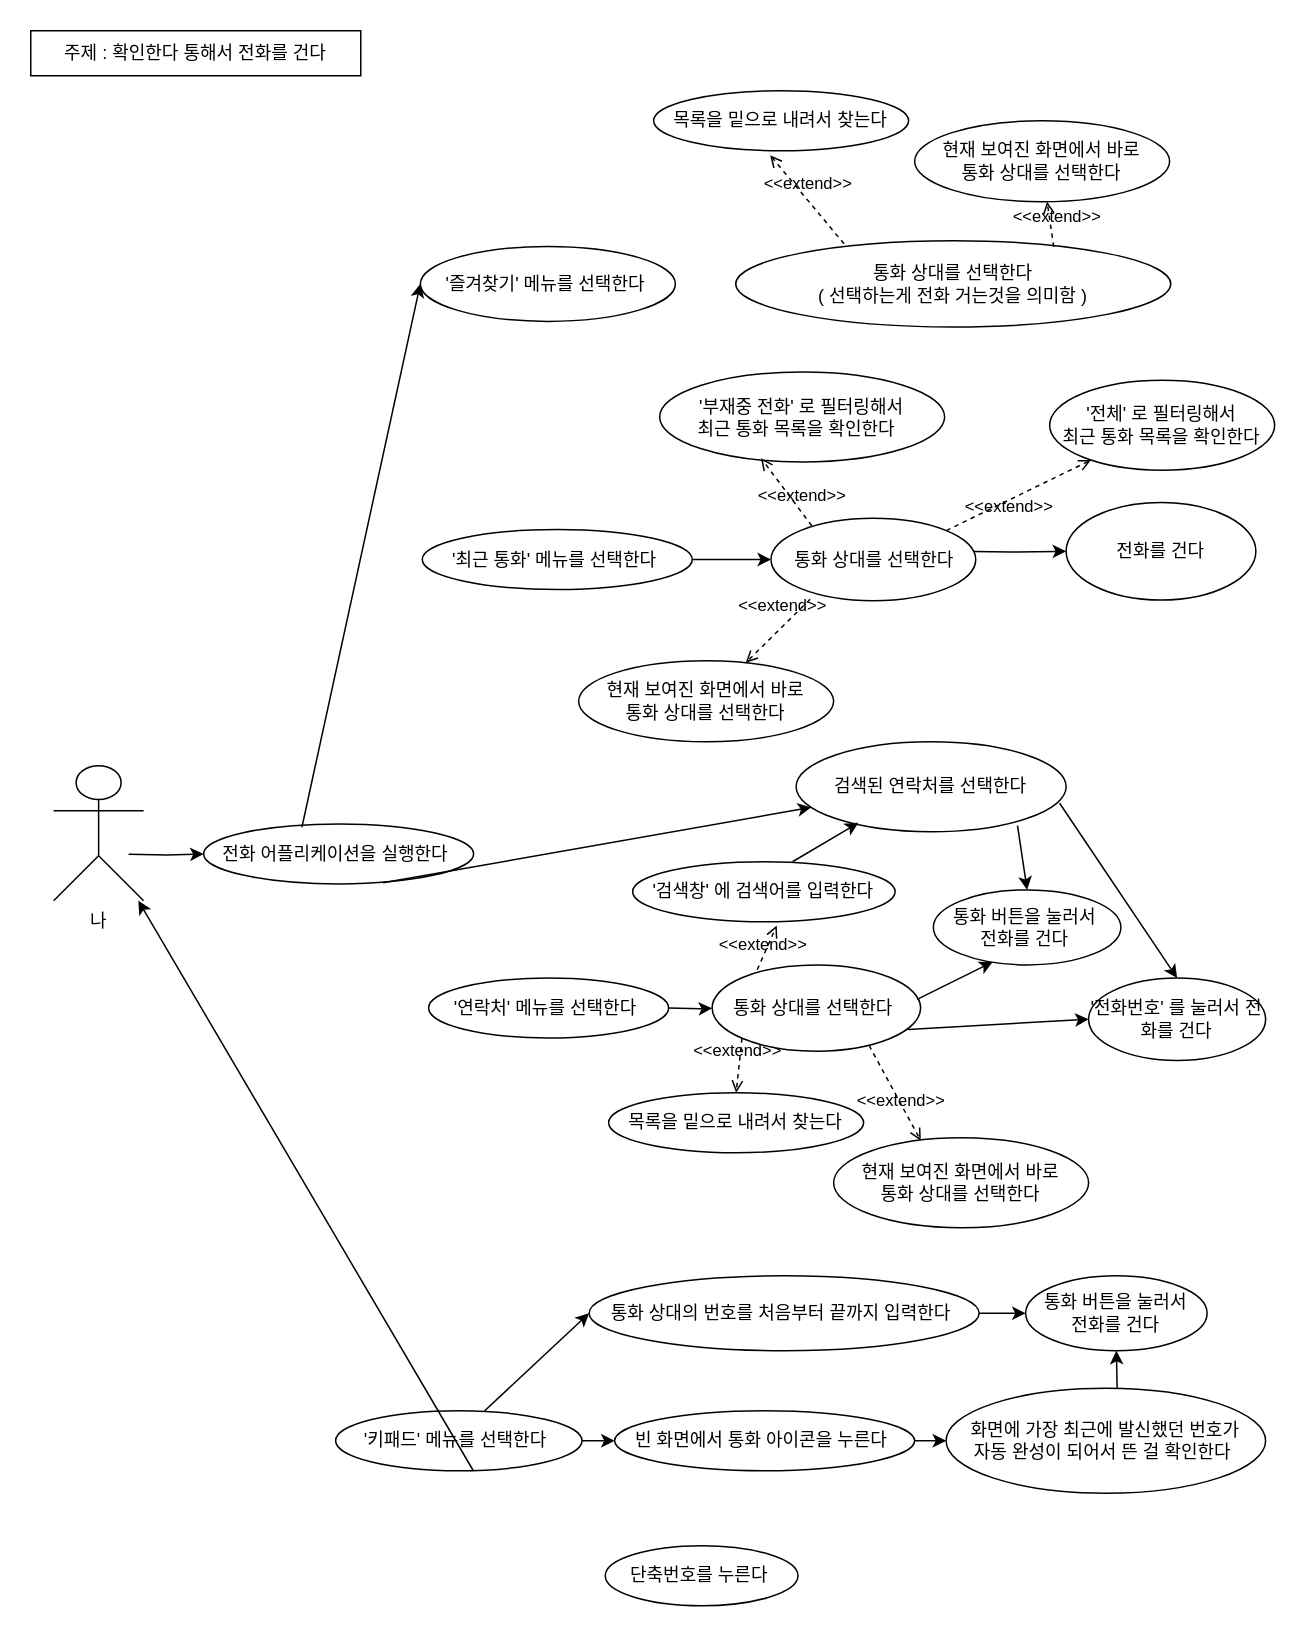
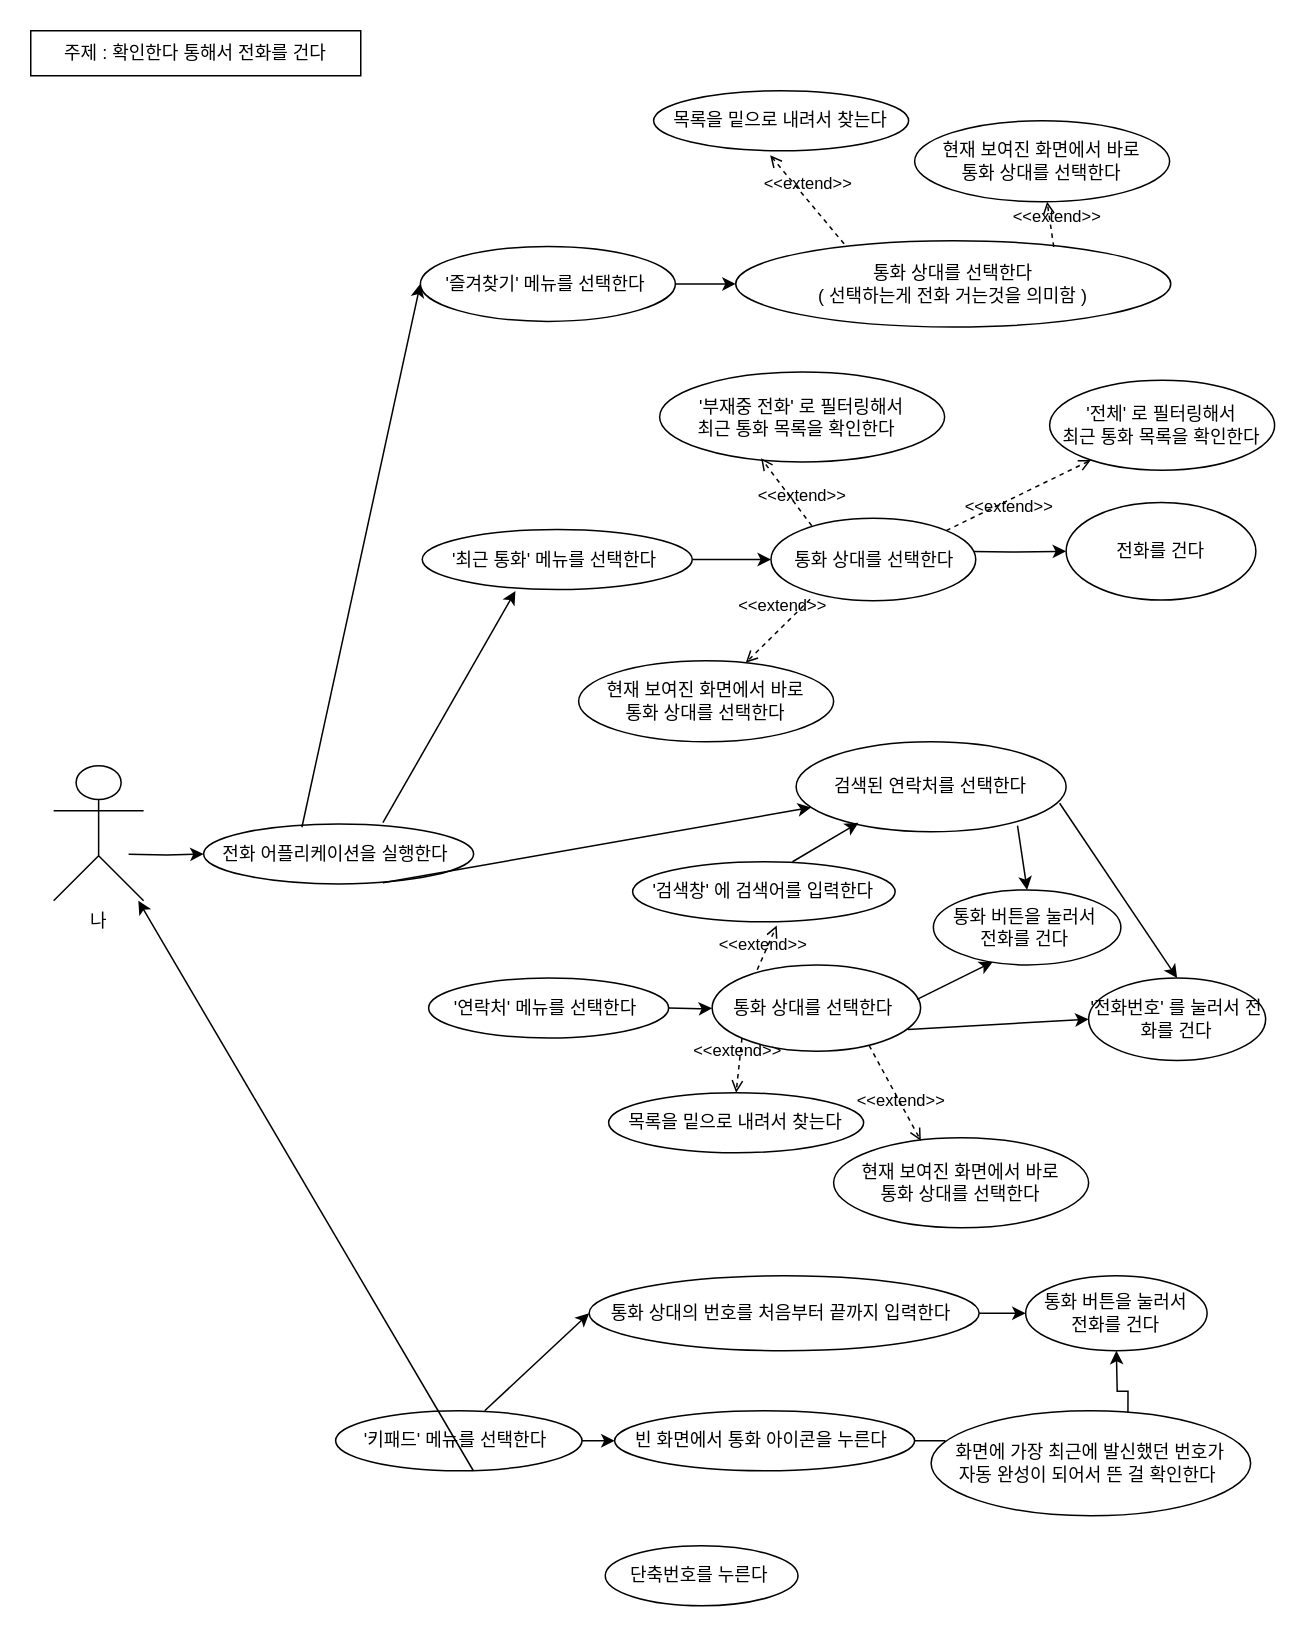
  <mxCell id="0" />
  <mxCell id="1" parent="0" />
  <mxCell id="2" value="" style="edgeStyle=orthogonalEdgeStyle;rounded=0;orthogonalLoop=1;jettySize=auto;html=1;" edge="1" parent="1" target="3"><mxGeometry relative="1" as="geometry"><mxPoint x="85.25" y="569" as="sourcePoint" /></mxGeometry></mxCell>
  <mxCell id="3" value="전화 어플리케이션을 실행한다&amp;nbsp;" style="ellipse;whiteSpace=wrap;html=1;" vertex="1" parent="1"><mxGeometry x="135.25" y="548.75" width="180" height="40" as="geometry" /></mxCell>
+ <mxCell id="4" value="" style="edgeStyle=orthogonalEdgeStyle;rounded=0;orthogonalLoop=1;jettySize=auto;html=1;" edge="1" parent="1" source="5" target="47"><mxGeometry relative="1" as="geometry" /></mxCell>
  <mxCell id="5" value="'즐겨찾기' 메뉴를 선택한다&amp;nbsp;" style="ellipse;whiteSpace=wrap;html=1;" vertex="1" parent="1"><mxGeometry x="279.75" y="163.75" width="170" height="50" as="geometry" /></mxCell>
  <mxCell id="6" value="" style="edgeStyle=orthogonalEdgeStyle;rounded=0;orthogonalLoop=1;jettySize=auto;html=1;" edge="1" parent="1" source="7" target="52"><mxGeometry relative="1" as="geometry" /></mxCell>
  <mxCell id="7" value="'최근 통화' 메뉴를 선택한다&amp;nbsp;" style="ellipse;whiteSpace=wrap;html=1;" vertex="1" parent="1"><mxGeometry x="281" y="352.5" width="180" height="40" as="geometry" /></mxCell>
  <mxCell id="8" value="" style="edgeStyle=orthogonalEdgeStyle;rounded=0;orthogonalLoop=1;jettySize=auto;html=1;" edge="1" parent="1" target="35"><mxGeometry relative="1" as="geometry"><mxPoint x="445.25" y="671.5" as="sourcePoint" /></mxGeometry></mxCell>
  <mxCell id="9" value="'연락처' 메뉴를 선택한다&amp;nbsp;" style="ellipse;whiteSpace=wrap;html=1;" vertex="1" parent="1"><mxGeometry x="285.25" y="651.5" width="160" height="40" as="geometry" /></mxCell>
  <mxCell id="10" value="'부재중 전화' 로 필터링해서 &lt;br&gt;최근 통화 목록을 확인한다&amp;nbsp;&amp;nbsp;" style="ellipse;whiteSpace=wrap;html=1;" vertex="1" parent="1"><mxGeometry x="439.25" y="247.5" width="190" height="60" as="geometry" /></mxCell>
  <mxCell id="11" value="'전체' 로 필터링해서 &lt;br&gt;최근 통화 목록을 확인한다" style="ellipse;whiteSpace=wrap;html=1;" vertex="1" parent="1"><mxGeometry x="699.25" y="253" width="150" height="60" as="geometry" /></mxCell>
  <mxCell id="12" value="" style="edgeStyle=orthogonalEdgeStyle;rounded=0;orthogonalLoop=1;jettySize=auto;html=1;entryX=0;entryY=0.5;entryDx=0;entryDy=0;" edge="1" parent="1" target="26"><mxGeometry relative="1" as="geometry"><mxPoint x="635.25" y="367" as="sourcePoint" /><mxPoint x="679.25" y="366.5" as="targetPoint" /></mxGeometry></mxCell>
  <mxCell id="13" value="&amp;lt;&amp;lt;extend&amp;gt;&amp;gt;" style="html=1;verticalAlign=bottom;labelBackgroundColor=none;endArrow=open;endFill=0;dashed=1;rounded=0;exitX=1;exitY=0;exitDx=0;exitDy=0;" edge="1" parent="1" source="52" target="11"><mxGeometry x="-0.259" y="-12" width="160" relative="1" as="geometry"><mxPoint x="656.75" y="252.5" as="sourcePoint" /><mxPoint x="1011.75" y="242.5" as="targetPoint" /><mxPoint as="offset" /></mxGeometry></mxCell>
  <mxCell id="14" value="&amp;lt;&amp;lt;extend&amp;gt;&amp;gt;" style="html=1;verticalAlign=bottom;labelBackgroundColor=none;endArrow=open;endFill=0;dashed=1;rounded=0;exitX=0.199;exitY=0.091;exitDx=0;exitDy=0;entryX=0.356;entryY=0.958;entryDx=0;entryDy=0;exitPerimeter=0;entryPerimeter=0;" edge="1" parent="1" source="52" target="10"><mxGeometry x="-0.541" y="-1" width="160" relative="1" as="geometry"><mxPoint x="490.25" y="327.5" as="sourcePoint" /><mxPoint x="615.25" y="357.5" as="targetPoint" /><mxPoint as="offset" /></mxGeometry></mxCell>
  <mxCell id="15" value="'검색창' 에 검색어를 입력한다" style="ellipse;whiteSpace=wrap;html=1;" vertex="1" parent="1"><mxGeometry x="421.25" y="574" width="175" height="40" as="geometry" /></mxCell>
  <mxCell id="16" value="검색된 연락처를 선택한다" style="ellipse;whiteSpace=wrap;html=1;" vertex="1" parent="1"><mxGeometry x="530.25" y="494" width="180" height="60" as="geometry" /></mxCell>
  <mxCell id="17" value="" style="edgeStyle=orthogonalEdgeStyle;rounded=0;orthogonalLoop=1;jettySize=auto;html=1;" edge="1" parent="1" source="18" target="20"><mxGeometry relative="1" as="geometry" /></mxCell>
  <mxCell id="18" value="통화 상대의 번호를 처음부터 끝까지 입력한다&amp;nbsp;" style="ellipse;whiteSpace=wrap;html=1;" vertex="1" parent="1"><mxGeometry x="392.25" y="850" width="260" height="50" as="geometry" /></mxCell>
  <mxCell id="19" value="단축번호를 누른다&amp;nbsp;" style="ellipse;whiteSpace=wrap;html=1;" vertex="1" parent="1"><mxGeometry x="403" y="1030" width="128.5" height="40" as="geometry" /></mxCell>
  <mxCell id="20" value="통화 버튼을 눌러서 &lt;br&gt;전화를 건다" style="ellipse;whiteSpace=wrap;html=1;" vertex="1" parent="1"><mxGeometry x="683.25" y="850" width="121" height="50" as="geometry" /></mxCell>
+ <mxCell id="21" value="" style="endArrow=classic;html=1;rounded=0;entryX=0.345;entryY=1.025;entryDx=0;entryDy=0;exitX=0.664;exitY=-0.019;exitDx=0;exitDy=0;exitPerimeter=0;entryPerimeter=0;" edge="1" parent="1" source="3" target="7"><mxGeometry width="50" height="50" relative="1" as="geometry"><mxPoint x="255.25" y="400" as="sourcePoint" /><mxPoint x="585.25" y="410" as="targetPoint" /></mxGeometry></mxCell>
  <mxCell id="22" value="" style="endArrow=classic;html=1;rounded=0;entryX=0;entryY=0.5;entryDx=0;entryDy=0;exitX=0.364;exitY=0.056;exitDx=0;exitDy=0;exitPerimeter=0;" edge="1" parent="1" source="3" target="5"><mxGeometry width="50" height="50" relative="1" as="geometry"><mxPoint x="235.25" y="380" as="sourcePoint" /><mxPoint x="315.25" y="420" as="targetPoint" /></mxGeometry></mxCell>
  <mxCell id="23" value="" style="endArrow=classic;html=1;rounded=0;exitX=0.664;exitY=0.981;exitDx=0;exitDy=0;exitPerimeter=0;" edge="1" parent="1" source="3" target="16"><mxGeometry width="50" height="50" relative="1" as="geometry"><mxPoint x="275.25" y="570" as="sourcePoint" /><mxPoint x="475.25" y="430" as="targetPoint" /></mxGeometry></mxCell>
  <mxCell id="24" value="&amp;lt;&amp;lt;extend&amp;gt;&amp;gt;" style="html=1;verticalAlign=bottom;labelBackgroundColor=none;endArrow=open;endFill=0;dashed=1;rounded=0;entryX=0.549;entryY=1.063;entryDx=0;entryDy=0;entryPerimeter=0;exitX=0.199;exitY=0.152;exitDx=0;exitDy=0;exitPerimeter=0;" edge="1" parent="1" source="35" target="15"><mxGeometry x="-0.208" width="160" relative="1" as="geometry"><mxPoint x="575.25" y="654" as="sourcePoint" /><mxPoint x="504.25" y="614" as="targetPoint" /><mxPoint as="offset" /></mxGeometry></mxCell>
  <mxCell id="25" value="" style="endArrow=classic;html=1;rounded=0;exitX=0.609;exitY=0;exitDx=0;exitDy=0;exitPerimeter=0;entryX=0.231;entryY=0.9;entryDx=0;entryDy=0;entryPerimeter=0;" edge="1" parent="1" source="15" target="16"><mxGeometry width="50" height="50" relative="1" as="geometry"><mxPoint x="546.75" y="584" as="sourcePoint" /><mxPoint x="595.25" y="494" as="targetPoint" /></mxGeometry></mxCell>
  <mxCell id="26" value="전화를 건다" style="ellipse;whiteSpace=wrap;html=1;" vertex="1" parent="1"><mxGeometry x="710.25" y="334.5" width="126.5" height="65" as="geometry" /></mxCell>
  <mxCell id="27" value="" style="edgeStyle=orthogonalEdgeStyle;rounded=0;orthogonalLoop=1;jettySize=auto;html=1;" edge="1" parent="1" source="28" target="34"><mxGeometry relative="1" as="geometry" /></mxCell>
  <mxCell id="28" value="빈 화면에서 통화 아이콘을 누른다&amp;nbsp;" style="ellipse;whiteSpace=wrap;html=1;" vertex="1" parent="1"><mxGeometry x="409.25" y="940" width="200" height="40" as="geometry" /></mxCell>
  <mxCell id="29" value="'키패드' 메뉴를 선택한다&amp;nbsp;" style="ellipse;whiteSpace=wrap;html=1;" vertex="1" parent="1"><mxGeometry x="223.25" y="940" width="164.25" height="40" as="geometry" /></mxCell>
  <mxCell id="30" value="" style="endArrow=classic;html=1;rounded=0;entryX=0;entryY=0.5;entryDx=0;entryDy=0;exitX=1;exitY=0.5;exitDx=0;exitDy=0;" edge="1" parent="1" source="29" target="28"><mxGeometry width="50" height="50" relative="1" as="geometry"><mxPoint x="429" y="955" as="sourcePoint" /><mxPoint x="518" y="935" as="targetPoint" /></mxGeometry></mxCell>
  <mxCell id="31" value="" style="endArrow=classic;html=1;rounded=0;exitX=0.559;exitY=1;exitDx=0;exitDy=0;exitPerimeter=0;" edge="1" parent="1" source="29" target="56"><mxGeometry width="50" height="50" relative="1" as="geometry"><mxPoint x="449" y="955" as="sourcePoint" /><mxPoint x="539" y="995" as="targetPoint" /></mxGeometry></mxCell>
  <mxCell id="32" value="" style="endArrow=classic;html=1;rounded=0;entryX=0;entryY=0.5;entryDx=0;entryDy=0;exitX=0.605;exitY=0;exitDx=0;exitDy=0;exitPerimeter=0;" edge="1" parent="1" source="29" target="18"><mxGeometry width="50" height="50" relative="1" as="geometry"><mxPoint x="409" y="935" as="sourcePoint" /><mxPoint x="465.5" y="914" as="targetPoint" /></mxGeometry></mxCell>
  <mxCell id="33" value="" style="edgeStyle=orthogonalEdgeStyle;rounded=0;orthogonalLoop=1;jettySize=auto;html=1;exitX=0.616;exitY=0.029;exitDx=0;exitDy=0;exitPerimeter=0;" edge="1" parent="1" source="34" target="20"><mxGeometry relative="1" as="geometry"><mxPoint x="774.25" y="930" as="sourcePoint" /><Array as="points"><mxPoint x="744.25" y="927" /><mxPoint x="744.25" y="895" /></Array></mxGeometry></mxCell>
- <mxCell id="34" value="화면에 가장 최근에 발신했던 번호가 &lt;br&gt;자동 완성이 되어서 뜬 걸 확인한다&amp;nbsp;" style="ellipse;whiteSpace=wrap;html=1;" vertex="1" parent="1"><mxGeometry x="630.25" y="925" width="213" height="70" as="geometry" /></mxCell>
+ <mxCell id="34" value="화면에 가장 최근에 발신했던 번호가 &lt;br&gt;자동 완성이 되어서 뜬 걸 확인한다&amp;nbsp;" style="ellipse;whiteSpace=wrap;html=1;" vertex="1" parent="1"><mxGeometry x="620.25" y="940" width="213" height="70" as="geometry" /></mxCell>
  <mxCell id="35" value="통화 상대를 선택한다&amp;nbsp;" style="ellipse;whiteSpace=wrap;html=1;" vertex="1" parent="1"><mxGeometry x="474.25" y="642.75" width="139" height="57.5" as="geometry" /></mxCell>
  <mxCell id="36" value="'전화번호' 를 눌러서 전화를 건다" style="ellipse;whiteSpace=wrap;html=1;" vertex="1" parent="1"><mxGeometry x="725.25" y="651.5" width="118" height="55" as="geometry" /></mxCell>
  <mxCell id="37" value="목록을 밑으로 내려서 찾는다" style="ellipse;whiteSpace=wrap;html=1;" vertex="1" parent="1"><mxGeometry x="405.25" y="728" width="170" height="40" as="geometry" /></mxCell>
  <mxCell id="38" value="&amp;lt;&amp;lt;extend&amp;gt;&amp;gt;" style="html=1;verticalAlign=bottom;labelBackgroundColor=none;endArrow=open;endFill=0;dashed=1;rounded=0;entryX=0.5;entryY=0;entryDx=0;entryDy=0;exitX=0;exitY=1;exitDx=0;exitDy=0;" edge="1" parent="1" source="35" target="37"><mxGeometry x="0.002" y="-1" width="160" relative="1" as="geometry"><mxPoint x="615.25" y="714" as="sourcePoint" /><mxPoint x="727" y="750.22" as="targetPoint" /><mxPoint as="offset" /></mxGeometry></mxCell>
  <mxCell id="39" value="현재 보여진 화면에서 바로 &lt;br&gt;통화 상대를 선택한다" style="ellipse;whiteSpace=wrap;html=1;" vertex="1" parent="1"><mxGeometry x="555.25" y="758" width="170" height="60" as="geometry" /></mxCell>
  <mxCell id="40" value="&amp;lt;&amp;lt;extend&amp;gt;&amp;gt;" style="html=1;verticalAlign=bottom;labelBackgroundColor=none;endArrow=open;endFill=0;dashed=1;rounded=0;exitX=0.753;exitY=0.935;exitDx=0;exitDy=0;entryX=0.342;entryY=0.033;entryDx=0;entryDy=0;entryPerimeter=0;exitPerimeter=0;" edge="1" parent="1" source="35" target="39"><mxGeometry x="0.395" y="-3" width="160" relative="1" as="geometry"><mxPoint x="657.25" y="646.5" as="sourcePoint" /><mxPoint x="795.25" y="603.5" as="targetPoint" /><mxPoint as="offset" /></mxGeometry></mxCell>
  <mxCell id="41" value="통화 버튼을 눌러서&amp;nbsp;&lt;br&gt;전화를 건다&amp;nbsp;" style="ellipse;whiteSpace=wrap;html=1;" vertex="1" parent="1"><mxGeometry x="621.75" y="592.75" width="125" height="50" as="geometry" /></mxCell>
  <mxCell id="42" value="" style="endArrow=classic;html=1;rounded=0;entryX=0.317;entryY=0.96;entryDx=0;entryDy=0;entryPerimeter=0;exitX=0.983;exitY=0.4;exitDx=0;exitDy=0;exitPerimeter=0;" edge="1" parent="1" source="35" target="41"><mxGeometry width="50" height="50" relative="1" as="geometry"><mxPoint x="645.25" y="654" as="sourcePoint" /><mxPoint x="734.25" y="634" as="targetPoint" /></mxGeometry></mxCell>
  <mxCell id="43" value="" style="endArrow=classic;html=1;rounded=0;entryX=0;entryY=0.5;entryDx=0;entryDy=0;exitX=0.94;exitY=0.748;exitDx=0;exitDy=0;exitPerimeter=0;" edge="1" parent="1" source="35" target="36"><mxGeometry width="50" height="50" relative="1" as="geometry"><mxPoint x="680.25" y="694" as="sourcePoint" /><mxPoint x="735.25" y="724" as="targetPoint" /></mxGeometry></mxCell>
  <mxCell id="44" value="" style="endArrow=classic;html=1;rounded=0;entryX=0.5;entryY=0;entryDx=0;entryDy=0;exitX=0.82;exitY=0.933;exitDx=0;exitDy=0;exitPerimeter=0;" edge="1" parent="1" source="16" target="41"><mxGeometry width="50" height="50" relative="1" as="geometry"><mxPoint x="695.25" y="484" as="sourcePoint" /><mxPoint x="745.25" y="434" as="targetPoint" /></mxGeometry></mxCell>
  <mxCell id="45" value="" style="endArrow=classic;html=1;rounded=0;entryX=0.5;entryY=0;entryDx=0;entryDy=0;exitX=0.976;exitY=0.683;exitDx=0;exitDy=0;exitPerimeter=0;" edge="1" parent="1" source="16" target="36"><mxGeometry width="50" height="50" relative="1" as="geometry"><mxPoint x="745.25" y="464" as="sourcePoint" /><mxPoint x="805.25" y="414" as="targetPoint" /></mxGeometry></mxCell>
  <mxCell id="46" style="edgeStyle=orthogonalEdgeStyle;rounded=0;orthogonalLoop=1;jettySize=auto;html=1;exitX=0.5;exitY=1;exitDx=0;exitDy=0;" edge="1" parent="1" source="9" target="9"><mxGeometry relative="1" as="geometry" /></mxCell>
  <mxCell id="47" value="통화 상대를 선택한다&lt;br&gt;( 선택하는게 전화 거는것을 의미함 )" style="ellipse;whiteSpace=wrap;html=1;" vertex="1" parent="1"><mxGeometry x="490" y="160" width="290" height="57.5" as="geometry" /></mxCell>
  <mxCell id="48" value="목록을 밑으로 내려서 찾는다" style="ellipse;whiteSpace=wrap;html=1;" vertex="1" parent="1"><mxGeometry x="435.25" y="60" width="170" height="40" as="geometry" /></mxCell>
  <mxCell id="49" value="&amp;lt;&amp;lt;extend&amp;gt;&amp;gt;" style="html=1;verticalAlign=bottom;labelBackgroundColor=none;endArrow=open;endFill=0;dashed=1;rounded=0;exitX=0.249;exitY=0.035;exitDx=0;exitDy=0;exitPerimeter=0;entryX=0.457;entryY=1.075;entryDx=0;entryDy=0;entryPerimeter=0;" edge="1" parent="1" source="47" target="48"><mxGeometry x="0.002" y="-1" width="160" relative="1" as="geometry"><mxPoint x="629.75" y="240" as="sourcePoint" /><mxPoint x="539.75" y="70" as="targetPoint" /><mxPoint as="offset" /></mxGeometry></mxCell>
  <mxCell id="50" value="현재 보여진 화면에서 바로 &lt;br&gt;통화 상대를 선택한다" style="ellipse;whiteSpace=wrap;html=1;" vertex="1" parent="1"><mxGeometry x="609.25" y="80" width="170" height="54" as="geometry" /></mxCell>
  <mxCell id="51" value="&amp;lt;&amp;lt;extend&amp;gt;&amp;gt;" style="html=1;verticalAlign=bottom;labelBackgroundColor=none;endArrow=open;endFill=0;dashed=1;rounded=0;exitX=0.731;exitY=0.07;exitDx=0;exitDy=0;exitPerimeter=0;" edge="1" parent="1" source="47" target="50"><mxGeometry x="-0.281" y="-4" width="160" relative="1" as="geometry"><mxPoint x="614.75" y="160" as="sourcePoint" /><mxPoint x="652.794" y="118.906" as="targetPoint" /><mxPoint as="offset" /></mxGeometry></mxCell>
  <mxCell id="52" value="통화 상대를 선택한다" style="ellipse;whiteSpace=wrap;html=1;" vertex="1" parent="1"><mxGeometry x="513.5" y="345" width="136.5" height="55" as="geometry" /></mxCell>
  <mxCell id="53" value="현재 보여진 화면에서 바로 &lt;br&gt;통화 상대를 선택한다" style="ellipse;whiteSpace=wrap;html=1;" vertex="1" parent="1"><mxGeometry x="385.25" y="440" width="170" height="54" as="geometry" /></mxCell>
  <mxCell id="54" value="&amp;lt;&amp;lt;extend&amp;gt;&amp;gt;" style="html=1;verticalAlign=bottom;labelBackgroundColor=none;endArrow=open;endFill=0;dashed=1;rounded=0;exitX=0.191;exitY=0.982;exitDx=0;exitDy=0;exitPerimeter=0;" edge="1" parent="1" source="52" target="53"><mxGeometry x="-0.281" y="-4" width="160" relative="1" as="geometry"><mxPoint x="554.25" y="392.5" as="sourcePoint" /><mxPoint x="585.794" y="347.406" as="targetPoint" /><mxPoint as="offset" /></mxGeometry></mxCell>
  <mxCell id="55" value="주제 : 확인한다 통해서 전화를 건다" style="rounded=0;whiteSpace=wrap;html=1;" vertex="1" parent="1"><mxGeometry y="20" width="220" height="30" as="geometry" x="20" /></mxCell>
  <mxCell id="56" value="나" style="shape=umlActor;verticalLabelPosition=bottom;verticalAlign=top;html=1;outlineConnect=0;" vertex="1" parent="1"><mxGeometry x="35.25" y="510" width="60" height="90" as="geometry" /></mxCell>
